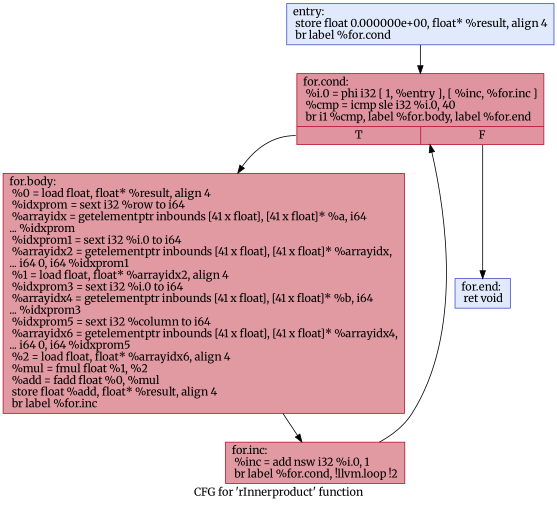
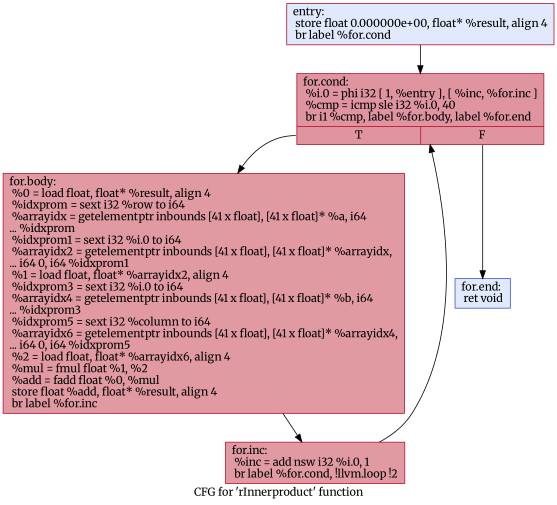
  digraph {
    label="CFG for 'rInnerproduct' function"
    fontname=Merriweather
    node [color="#b70d28ff" fillcolor="#b9d0f970" shape=record style=filled fontname=Merriweather]
    edge [fontname=Merriweather]
-   n1 [color="#3d50c3ff" label="{entry:\l  store float 0.000000e+00, float* %result, align 4\l  br label %for.cond\l}"]
+   n1 [label="{entry:\l  store float 0.000000e+00, float* %result, align 4\l  br label %for.cond\l}"]
    n2 [fillcolor="#b70d2870" label="{for.cond:                                         \l  %i.0 = phi i32 [ 1, %entry ], [ %inc, %for.inc ]\l  %cmp = icmp sle i32 %i.0, 40\l  br i1 %cmp, label %for.body, label %for.end\l|{<s0>T|<s1>F}}"]
    n3 [fillcolor="#bb1b2c70" label="{for.body:                                         \l  %0 = load float, float* %result, align 4\l  %idxprom = sext i32 %row to i64\l  %arrayidx = getelementptr inbounds [41 x float], [41 x float]* %a, i64\l... %idxprom\l  %idxprom1 = sext i32 %i.0 to i64\l  %arrayidx2 = getelementptr inbounds [41 x float], [41 x float]* %arrayidx,\l... i64 0, i64 %idxprom1\l  %1 = load float, float* %arrayidx2, align 4\l  %idxprom3 = sext i32 %i.0 to i64\l  %arrayidx4 = getelementptr inbounds [41 x float], [41 x float]* %b, i64\l... %idxprom3\l  %idxprom5 = sext i32 %column to i64\l  %arrayidx6 = getelementptr inbounds [41 x float], [41 x float]* %arrayidx4,\l... i64 0, i64 %idxprom5\l  %2 = load float, float* %arrayidx6, align 4\l  %mul = fmul float %1, %2\l  %add = fadd float %0, %mul\l  store float %add, float* %result, align 4\l  br label %for.inc\l}"]
    n4 [color="#3d50c3ff" label="{for.end:                                          \l  ret void\l}"]
    n5 [fillcolor="#bb1b2c70" label="{for.inc:                                          \l  %inc = add nsw i32 %i.0, 1\l  br label %for.cond, !llvm.loop !2\l}"]
    n1 -> n2
    n2 -> n3 [tailport=s0]
    n2 -> n4 [tailport=s1]
    n3 -> n5
    n5 -> n2
  }
